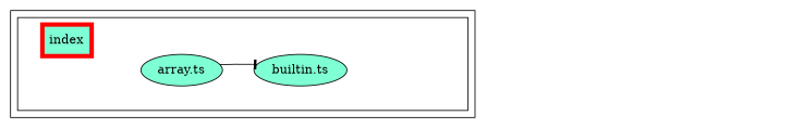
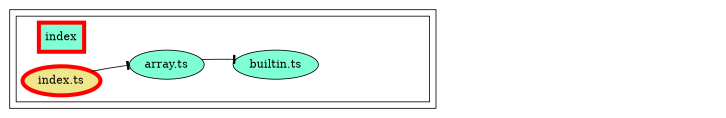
  digraph {
    compound=true
    rankdir=LR
    node [fillcolor=aquamarine style=filled]
    edge [style=invis]
    n1 [label="builtin.ts"]
    exit_src [style=invis fillcolor=""]
    n3 [label="array.ts"]
    n4 [color="#ff0000" label=index penwidth=5 shape=rectangle]
+   n5 [color="#ff0000" fillcolor=khaki label="index.ts" penwidth=5]
    "dependency-graph-[object Object]" [style=invis fillcolor=""]
    subgraph cluster_1 {
      color="#000000"
      subgraph cluster_2 {
        color="#000000"
        n1
        exit_src
        n3
        n4
+       n5
      }
    }
    n1 -> exit_src
    exit_src -> exit_src
    exit_src -> exit_src
    exit_src -> exit_src
    exit_src -> "dependency-graph-[object Object]"
    n3 -> n1
    n3 -> n1 [arrowhead=tee color=black style=solid]
    n3 -> exit_src
+   n5 -> exit_src
+   n5 -> n3
+   n5 -> n3 [arrowhead=tee color=black style=solid]
  }
